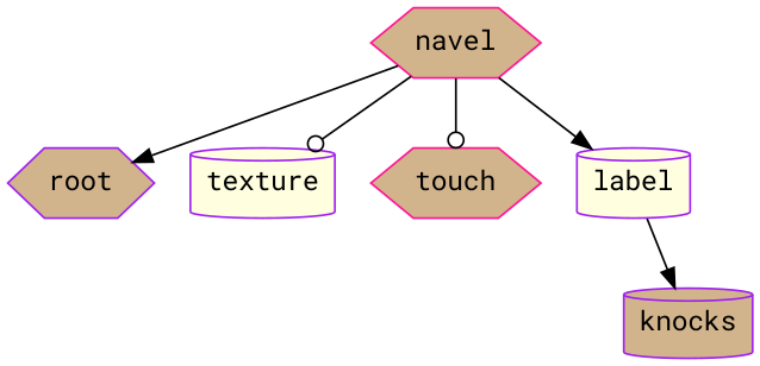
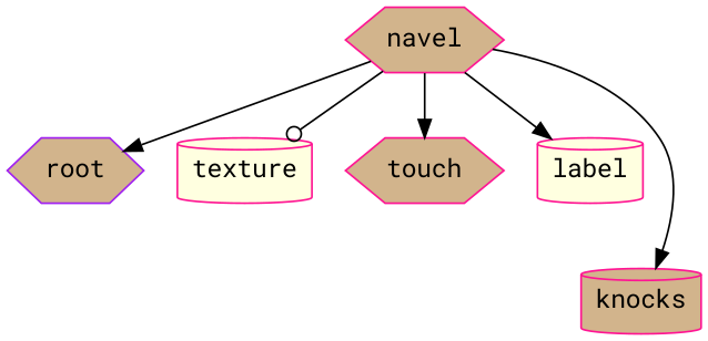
  digraph {
    fontname="Roboto Mono"
    node [color=deeppink fillcolor=tan fontname="Roboto Mono" shape=hexagon style="solid,filled"]
    edge [arrowhead=normal fontname="Roboto Mono"]
    root [color=purple]
    navel
-   texture [color=purple fillcolor=lightyellow shape=cylinder]
+   texture [fillcolor=lightyellow shape=cylinder]
    touch
-   label [color=purple fillcolor=lightyellow shape=cylinder]
-   knocks [color=purple shape=cylinder]
+   label [fillcolor=lightyellow shape=cylinder]
+   knocks [shape=cylinder]
    navel -> root
    navel -> texture [arrowhead=odot]
-   navel -> touch [arrowhead=odot]
+   navel -> touch
    navel -> label
-   label -> knocks
+   navel -> knocks
  }
